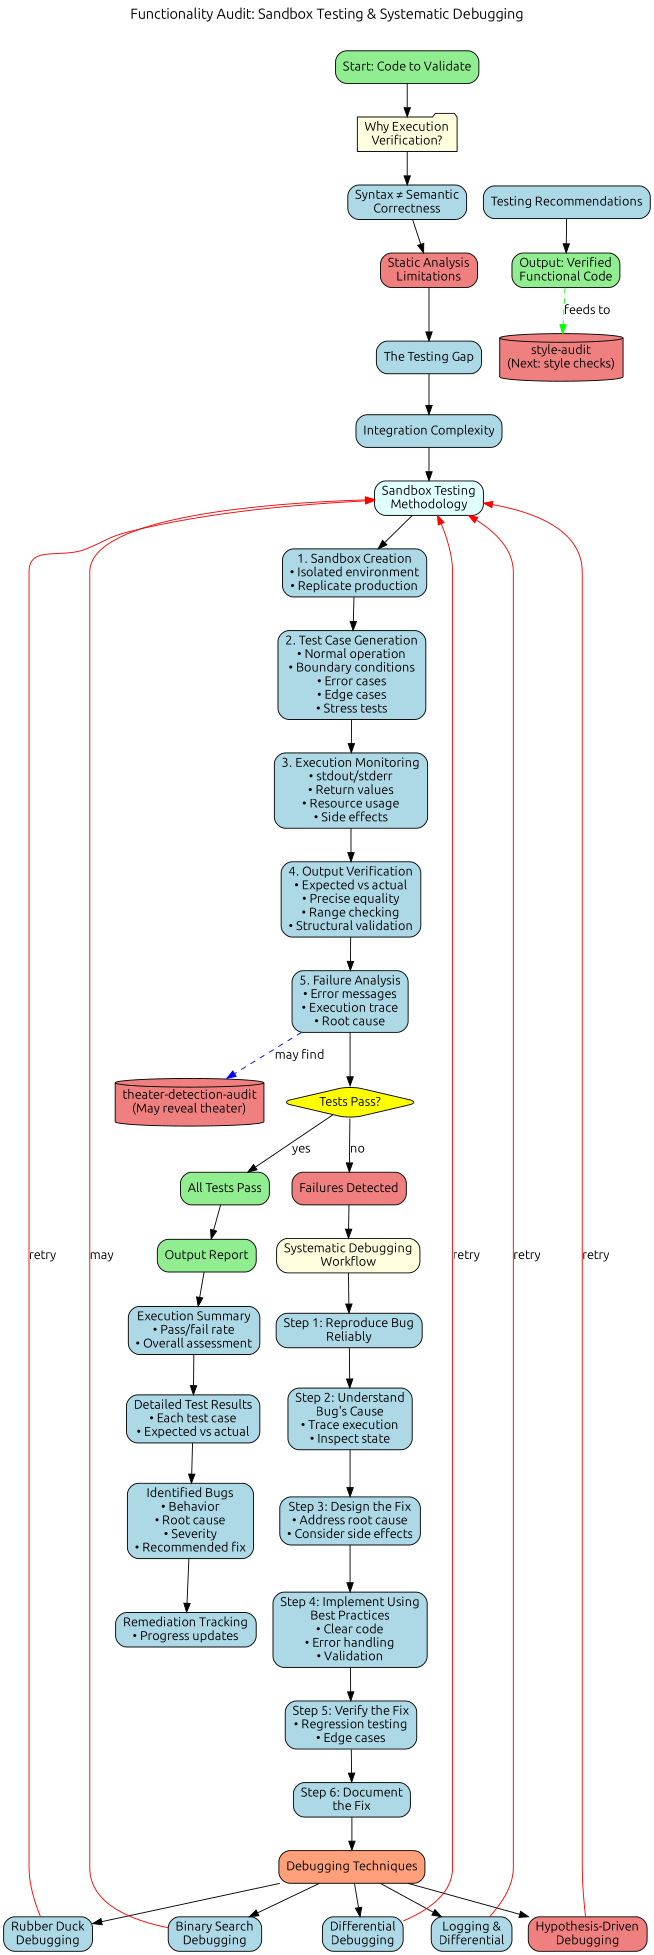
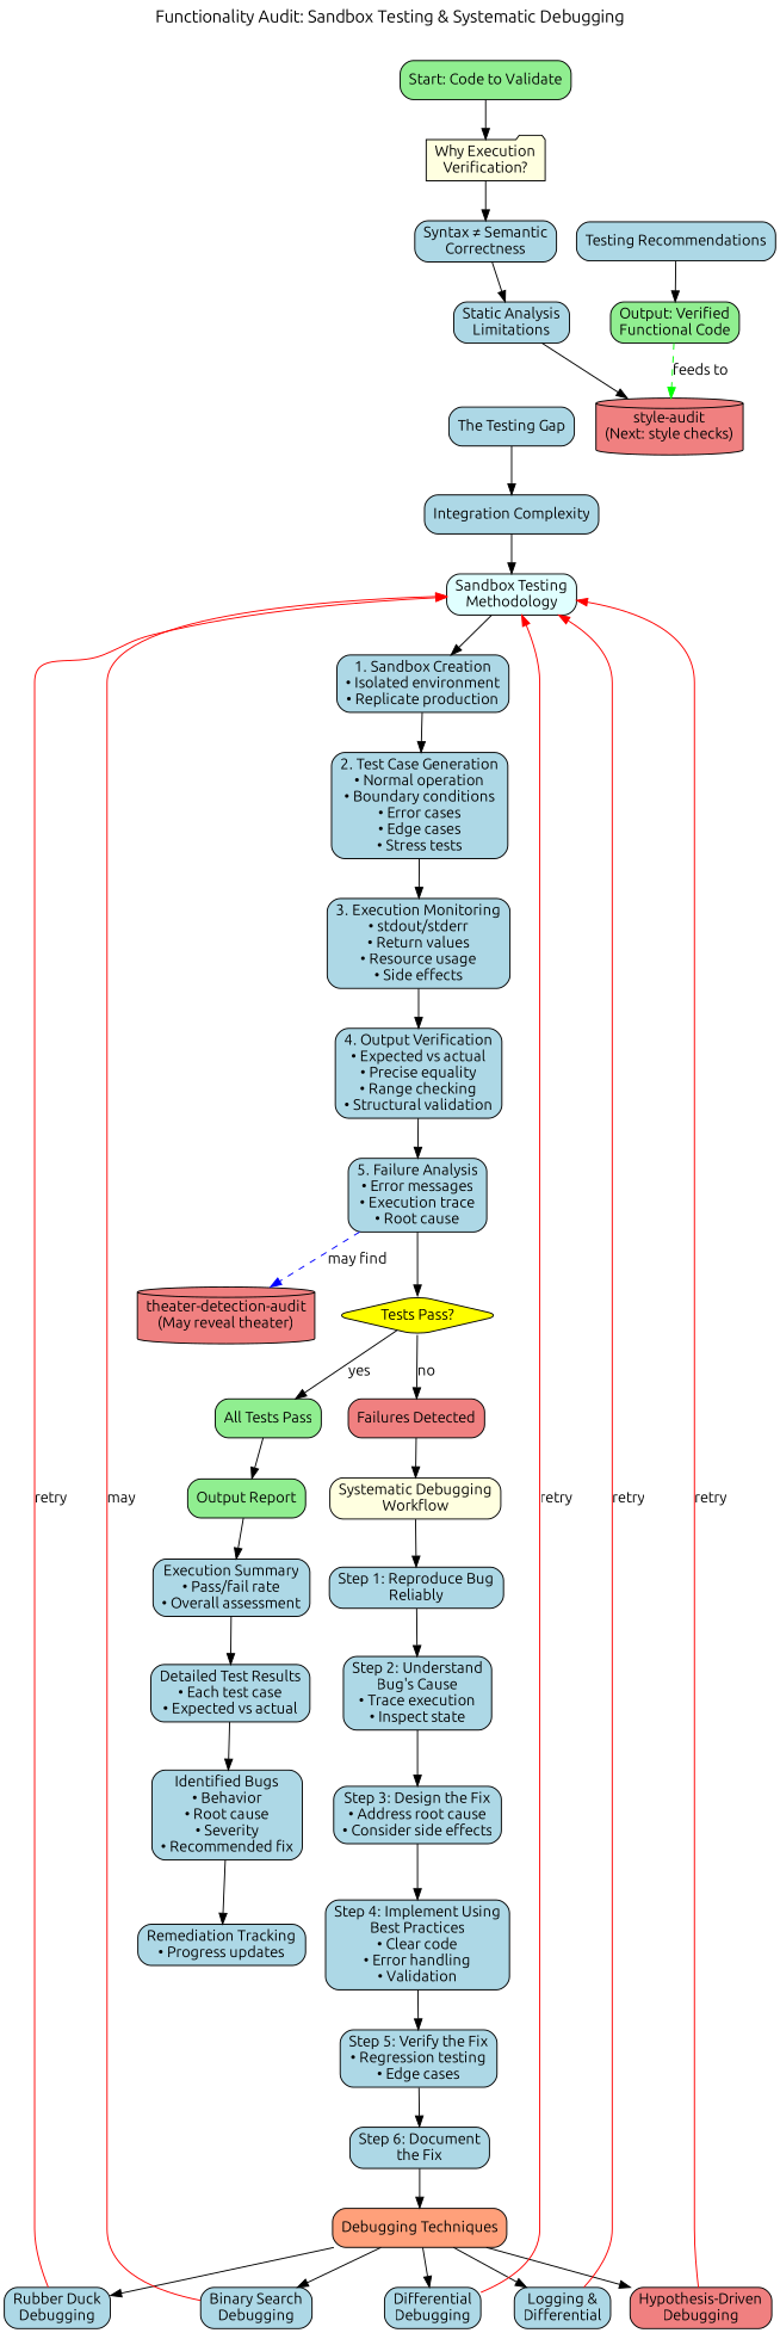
  digraph {
    fontname=Ubuntu
    fontsize=16
    label="Functionality Audit: Sandbox Testing & Systematic Debugging"
    labelloc=t
    rankdir=TB
    node [fillcolor=lightblue fontname=Ubuntu shape=box style="rounded,filled"]
    edge [fontname=Ubuntu]
    n1 [fillcolor=lightgreen label="Start: Code to Validate"]
    n2 [fillcolor=lightyellow label="Why Execution\nVerification?" shape=folder]
    n3 [label="Syntax ≠ Semantic\nCorrectness"]
-   n4 [fillcolor=lightcoral label="Static Analysis\nLimitations"]
+   n4 [label="Static Analysis\nLimitations"]
    n5 [label="The Testing Gap"]
    n6 [label="Integration Complexity"]
    n7 [fillcolor=lightcyan label="Sandbox Testing\nMethodology"]
    n8 [label="1. Sandbox Creation\n• Isolated environment\n• Replicate production"]
    n9 [label="2. Test Case Generation\n• Normal operation\n• Boundary conditions\n• Error cases\n• Edge cases\n• Stress tests"]
    n10 [label="3. Execution Monitoring\n• stdout/stderr\n• Return values\n• Resource usage\n• Side effects"]
    n11 [label="4. Output Verification\n• Expected vs actual\n• Precise equality\n• Range checking\n• Structural validation"]
    n12 [label="5. Failure Analysis\n• Error messages\n• Execution trace\n• Root cause"]
    n13 [fillcolor=yellow label="Tests Pass?" shape=diamond]
    n14 [fillcolor=lightcoral label="theater-detection-audit\n(May reveal theater)" shape=cylinder]
    n15 [fillcolor=lightgreen label="All Tests Pass"]
    n16 [fillcolor=lightcoral label="Failures Detected"]
    n17 [fillcolor=lightyellow label="Systematic Debugging\nWorkflow"]
    n18 [label="Step 1: Reproduce Bug\nReliably"]
    n19 [label="Step 2: Understand\nBug's Cause\n• Trace execution\n• Inspect state"]
    n20 [label="Step 3: Design the Fix\n• Address root cause\n• Consider side effects"]
    n21 [label="Step 4: Implement Using\nBest Practices\n• Clear code\n• Error handling\n• Validation"]
    n22 [label="Step 5: Verify the Fix\n• Regression testing\n• Edge cases"]
    n23 [label="Step 6: Document\nthe Fix"]
    n24 [fillcolor=lightsalmon label="Debugging Techniques"]
    n25 [label="Binary Search\nDebugging"]
    n26 [label="Rubber Duck\nDebugging"]
    n27 [fillcolor=lightcoral label="Hypothesis-Driven\nDebugging"]
    n28 [label="Differential\nDebugging"]
    n29 [label="Logging &\nDifferential"]
    n30 [fillcolor=lightgreen label="Output Report"]
    n31 [label="Execution Summary\n• Pass/fail rate\n• Overall assessment"]
    n32 [label="Detailed Test Results\n• Each test case\n• Expected vs actual"]
    n33 [label="Identified Bugs\n• Behavior\n• Root cause\n• Severity\n• Recommended fix"]
    n34 [label="Remediation Tracking\n• Progress updates"]
    n35 [label="Testing Recommendations"]
    n36 [fillcolor=lightgreen label="Output: Verified\nFunctional Code"]
    n37 [fillcolor=lightcoral label="style-audit\n(Next: style checks)" shape=cylinder]
    n1 -> n2
    n2 -> n3
    n3 -> n4
-   n4 -> n5
+   n4 -> n37
    n5 -> n6
    n6 -> n7
    n7 -> n8
    n8 -> n9
    n9 -> n10
    n10 -> n11
    n11 -> n12
    n12 -> n13
    n12 -> n14 [color=blue label="may find" style=dashed]
    n13 -> n15 [label=yes]
    n13 -> n16 [label=no]
    n15 -> n30
    n16 -> n17
    n17 -> n18
    n18 -> n19
    n19 -> n20
    n20 -> n21
    n21 -> n22
    n22 -> n23
    n23 -> n24
    n24 -> n25
    n24 -> n26
    n24 -> n27
    n24 -> n28
    n24 -> n29
    n25 -> n7 [color=red label=may]
    n26 -> n7 [color=red label=retry]
    n27 -> n7 [color=red label=retry]
    n28 -> n7 [color=red label=retry]
    n29 -> n7 [color=red label=retry]
    n30 -> n31
    n31 -> n32
    n32 -> n33
    n33 -> n34
    n35 -> n36
    n36 -> n37 [color=green label="feeds to" style=dashed]
  }
